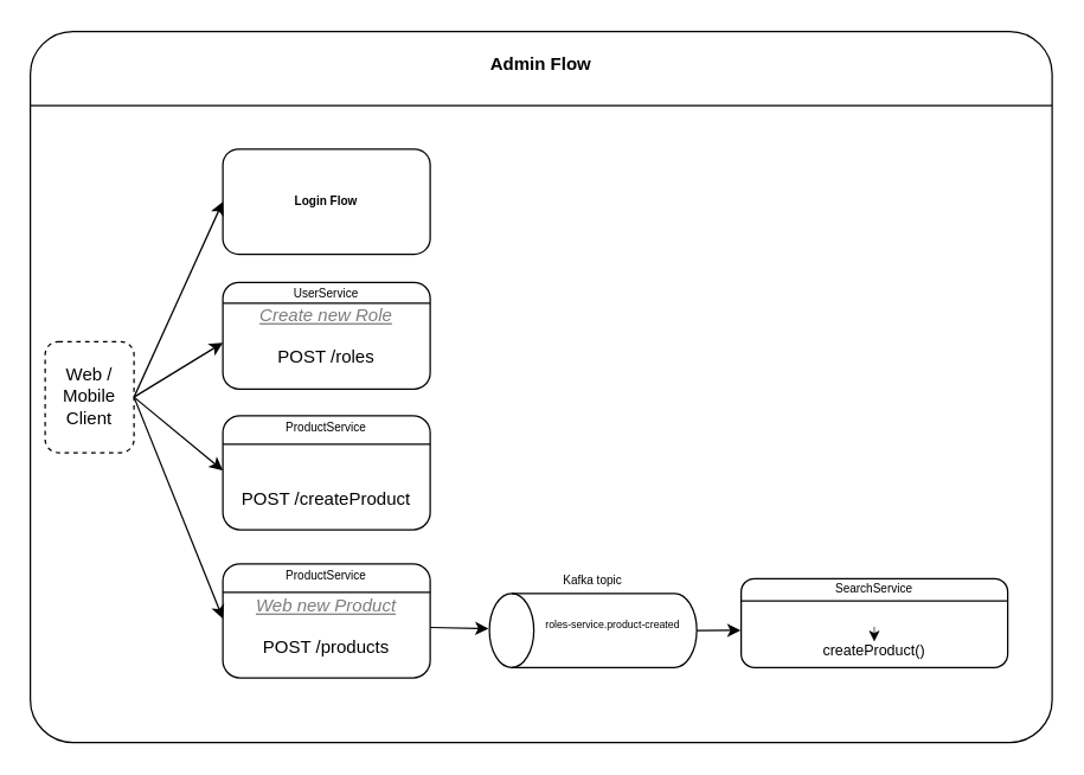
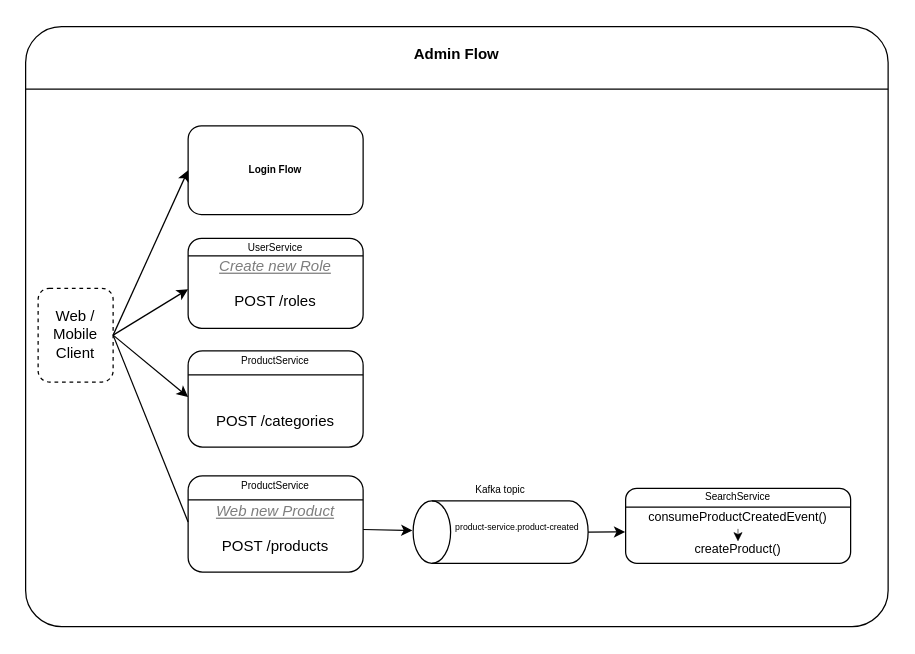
  <mxCell id="0" />
  <mxCell id="1" parent="0" />
  <mxCell id="2" value="" style="group" parent="1" vertex="1" connectable="0"><mxGeometry x="20" y="20.64" width="690" height="480" as="geometry" /></mxCell>
  <mxCell id="3" value="" style="rounded=1;whiteSpace=wrap;html=1;container=0;arcSize=6;" parent="2" vertex="1"><mxGeometry width="690" height="480.0" as="geometry" /></mxCell>
  <mxCell id="4" value="" style="endArrow=none;html=1;rounded=0;exitX=0;exitY=0.25;exitDx=0;exitDy=0;entryX=1;entryY=0.25;entryDx=0;entryDy=0;" parent="2" edge="1"><mxGeometry width="50" height="50" relative="1" as="geometry"><mxPoint y="50.003" as="sourcePoint" /><mxPoint x="690.0" y="50.003" as="targetPoint" /></mxGeometry></mxCell>
  <mxCell id="5" value="&lt;b&gt;&lt;font style=&quot;font-size: 12px;&quot;&gt;Admin Flow&lt;/font&gt;&lt;/b&gt;" style="text;html=1;align=center;verticalAlign=middle;whiteSpace=wrap;rounded=0;fontSize=8;container=0;" parent="2" vertex="1"><mxGeometry width="690.0" height="44.863" as="geometry" /></mxCell>
  <mxCell id="6" value="Web / Mobile Client" style="rounded=1;whiteSpace=wrap;html=1;dashed=1;container=0;" parent="1" vertex="1"><mxGeometry x="30" y="229.999" width="60" height="75" as="geometry" /></mxCell>
  <mxCell id="7" value="" style="group" parent="1" vertex="1" connectable="0"><mxGeometry x="150" y="380" width="140.0" height="77" as="geometry" /></mxCell>
  <mxCell id="8" value="" style="rounded=1;whiteSpace=wrap;html=1;container=0;" parent="7" vertex="1"><mxGeometry width="140" height="77" as="geometry" /></mxCell>
  <mxCell id="9" value="" style="endArrow=none;html=1;rounded=0;exitX=0;exitY=0.25;exitDx=0;exitDy=0;entryX=1;entryY=0.25;entryDx=0;entryDy=0;" parent="7" source="8" target="8" edge="1"><mxGeometry width="50" height="50" relative="1" as="geometry"><mxPoint x="10.0" y="19.78" as="sourcePoint" /><mxPoint x="60.24" y="-20" as="targetPoint" /></mxGeometry></mxCell>
  <mxCell id="10" value="ProductService" style="text;html=1;align=center;verticalAlign=middle;whiteSpace=wrap;rounded=0;fontSize=8;container=0;" parent="7" vertex="1"><mxGeometry y="1" width="140" height="13" as="geometry" /></mxCell>
  <mxCell id="11" value="POST /products" style="text;html=1;align=center;verticalAlign=middle;whiteSpace=wrap;rounded=0;container=0;" parent="7" vertex="1"><mxGeometry y="37" width="140" height="39" as="geometry" /></mxCell>
  <mxCell id="12" value="&lt;i&gt;&lt;u&gt;Web new Product&lt;/u&gt;&lt;/i&gt;" style="text;html=1;align=center;verticalAlign=middle;whiteSpace=wrap;rounded=0;fillColor=none;gradientColor=none;dashed=1;fontColor=#7D7D7D;container=0;" parent="7" vertex="1"><mxGeometry y="20" width="140" height="17" as="geometry" /></mxCell>
  <mxCell id="13" value="" style="group" parent="1" vertex="1" connectable="0"><mxGeometry x="150" y="280" width="140.0" height="77" as="geometry" /></mxCell>
  <mxCell id="14" value="" style="rounded=1;whiteSpace=wrap;html=1;container=0;" parent="13" vertex="1"><mxGeometry width="140" height="77" as="geometry" /></mxCell>
  <mxCell id="15" value="" style="group" parent="13" vertex="1" connectable="0"><mxGeometry y="1" width="140.0" height="75" as="geometry" /></mxCell>
  <mxCell id="16" value="ProductService" style="text;html=1;align=center;verticalAlign=middle;whiteSpace=wrap;rounded=0;fontSize=8;container=0;" parent="15" vertex="1"><mxGeometry width="140" height="13" as="geometry" /></mxCell>
- <mxCell id="17" value="POST /createProduct" style="text;html=1;align=center;verticalAlign=middle;whiteSpace=wrap;rounded=0;container=0;" parent="15" vertex="1"><mxGeometry y="36" width="140" height="39" as="geometry" /></mxCell>
+ <mxCell id="17" value="POST /categories" style="text;html=1;align=center;verticalAlign=middle;whiteSpace=wrap;rounded=0;container=0;" parent="15" vertex="1"><mxGeometry y="36" width="140" height="39" as="geometry" /></mxCell>
  <mxCell id="18" value="" style="endArrow=none;html=1;rounded=0;exitX=0;exitY=0.25;exitDx=0;exitDy=0;entryX=1;entryY=0.25;entryDx=0;entryDy=0;" parent="13" source="14" target="14" edge="1"><mxGeometry width="50" height="50" relative="1" as="geometry"><mxPoint x="10.0" y="19.78" as="sourcePoint" /><mxPoint x="60.24" y="-20" as="targetPoint" /></mxGeometry></mxCell>
  <mxCell id="19" value="" style="group" parent="1" vertex="1" connectable="0"><mxGeometry x="150" y="100" width="140" height="71" as="geometry" /></mxCell>
  <mxCell id="20" value="" style="rounded=1;whiteSpace=wrap;html=1;container=0;" parent="19" vertex="1"><mxGeometry width="140.0" height="71" as="geometry" /></mxCell>
  <mxCell id="21" value="&lt;b&gt;Login Flow&lt;/b&gt;" style="text;html=1;align=center;verticalAlign=middle;whiteSpace=wrap;rounded=0;fontSize=8;container=0;" parent="19" vertex="1"><mxGeometry y="27.136" width="140.0" height="16.727" as="geometry" /></mxCell>
  <mxCell id="22" value="" style="rounded=1;whiteSpace=wrap;html=1;container=0;" parent="1" vertex="1"><mxGeometry x="150" y="190" width="140" height="72" as="geometry" /></mxCell>
  <mxCell id="23" value="" style="group" parent="1" vertex="1" connectable="0"><mxGeometry x="150" y="191" width="140" height="69" as="geometry" /></mxCell>
  <mxCell id="24" value="" style="endArrow=none;html=1;rounded=0;exitX=0;exitY=0.25;exitDx=0;exitDy=0;entryX=1;entryY=0.25;entryDx=0;entryDy=0;" parent="23" edge="1"><mxGeometry width="50" height="50" relative="1" as="geometry"><mxPoint y="13.0" as="sourcePoint" /><mxPoint x="140" y="13.0" as="targetPoint" /></mxGeometry></mxCell>
  <mxCell id="25" value="UserService" style="text;html=1;align=center;verticalAlign=middle;whiteSpace=wrap;rounded=0;fontSize=8;container=0;" parent="23" vertex="1"><mxGeometry width="140" height="13" as="geometry" /></mxCell>
  <mxCell id="26" value="POST /roles" style="text;html=1;align=center;verticalAlign=middle;whiteSpace=wrap;rounded=0;container=0;" parent="23" vertex="1"><mxGeometry y="30" width="140" height="39" as="geometry" /></mxCell>
  <mxCell id="27" value="&lt;i&gt;&lt;u&gt;Create new Role&lt;/u&gt;&lt;/i&gt;" style="text;html=1;align=center;verticalAlign=middle;whiteSpace=wrap;rounded=0;fillColor=none;gradientColor=none;dashed=1;fontColor=#7D7D7D;container=0;" parent="23" vertex="1"><mxGeometry y="13" width="140" height="17" as="geometry" /></mxCell>
  <mxCell id="28" value="" style="group" parent="1" vertex="1" connectable="0"><mxGeometry x="330" y="380" width="140" height="70" as="geometry" /></mxCell>
  <mxCell id="29" value="" style="shape=cylinder3;whiteSpace=wrap;html=1;boundedLbl=1;backgroundOutline=1;size=15;direction=north;" parent="28" vertex="1"><mxGeometry y="20" width="140" height="50" as="geometry" /></mxCell>
  <mxCell id="30" value="&lt;font style=&quot;font-size: 8px;&quot;&gt;Kafka topic&lt;/font&gt;" style="text;html=1;align=center;verticalAlign=middle;whiteSpace=wrap;rounded=0;" parent="28" vertex="1"><mxGeometry width="140" height="20" as="geometry" /></mxCell>
- <mxCell id="31" value="&lt;font style=&quot;font-size: 7px;&quot;&gt;roles-service.product-created&lt;/font&gt;" style="text;html=1;align=center;verticalAlign=middle;whiteSpace=wrap;rounded=0;" parent="28" vertex="1"><mxGeometry x="31" y="35" width="105" height="10" as="geometry" /></mxCell>
+ <mxCell id="31" value="&lt;font style=&quot;font-size: 7px;&quot;&gt;product-service.product-created&lt;/font&gt;" style="text;html=1;align=center;verticalAlign=middle;whiteSpace=wrap;rounded=0;" parent="28" vertex="1"><mxGeometry x="31" y="35" width="105" height="10" as="geometry" /></mxCell>
  <mxCell id="32" value="" style="group" parent="1" vertex="1" connectable="0"><mxGeometry x="500" y="390" width="180" height="60" as="geometry" /></mxCell>
  <mxCell id="33" value="" style="rounded=1;whiteSpace=wrap;html=1;container=0;" parent="32" vertex="1"><mxGeometry width="180" height="60" as="geometry" /></mxCell>
  <mxCell id="34" value="" style="endArrow=none;html=1;rounded=0;exitX=0;exitY=0.25;exitDx=0;exitDy=0;entryX=1;entryY=0.25;entryDx=0;entryDy=0;" parent="32" source="33" target="33" edge="1"><mxGeometry width="50" height="50" relative="1" as="geometry"><mxPoint x="15.0" y="19.78" as="sourcePoint" /><mxPoint x="90.36" y="-20" as="targetPoint" /></mxGeometry></mxCell>
  <mxCell id="35" value="SearchService" style="text;html=1;align=center;verticalAlign=middle;whiteSpace=wrap;rounded=0;fontSize=8;container=0;" parent="32" vertex="1"><mxGeometry width="180" height="13" as="geometry" /></mxCell>
+ <mxCell id="36" value="consumeProductCreatedEvent()" style="text;html=1;align=center;verticalAlign=middle;whiteSpace=wrap;rounded=0;container=0;fontSize=10;" parent="32" vertex="1"><mxGeometry y="15" width="180" height="15" as="geometry" /></mxCell>
  <mxCell id="37" style="edgeStyle=orthogonalEdgeStyle;orthogonalLoop=1;jettySize=auto;html=1;exitX=0.5;exitY=1;exitDx=0;exitDy=0;rounded=1;curved=0;strokeWidth=0.5;shadow=0;flowAnimation=0;" parent="32" edge="1"><mxGeometry relative="1" as="geometry"><mxPoint x="89.89" y="32.5" as="sourcePoint" /><mxPoint x="89.89" y="42.5" as="targetPoint" /></mxGeometry></mxCell>
  <mxCell id="38" value="createProduct()" style="text;html=1;align=center;verticalAlign=middle;whiteSpace=wrap;rounded=0;container=0;fontSize=10;" parent="32" vertex="1"><mxGeometry y="40" width="180" height="15" as="geometry" /></mxCell>
  <mxCell id="39" value="" style="endArrow=classic;html=1;rounded=0;exitX=1;exitY=0.5;exitDx=0;exitDy=0;entryX=0;entryY=0.5;entryDx=0;entryDy=0;" parent="1" source="6" target="20" edge="1"><mxGeometry width="50" height="50" relative="1" as="geometry"><mxPoint x="90" y="200" as="sourcePoint" /><mxPoint x="140" y="150" as="targetPoint" /></mxGeometry></mxCell>
  <mxCell id="40" value="" style="endArrow=classic;html=1;rounded=0;exitX=1;exitY=0.5;exitDx=0;exitDy=0;entryX=0;entryY=0;entryDx=0;entryDy=0;" parent="1" source="6" target="17" edge="1"><mxGeometry width="50" height="50" relative="1" as="geometry"><mxPoint x="90" y="380" as="sourcePoint" /><mxPoint x="140" y="330" as="targetPoint" /></mxGeometry></mxCell>
  <mxCell id="41" value="" style="endArrow=classic;html=1;rounded=0;exitX=1;exitY=0.5;exitDx=0;exitDy=0;entryX=0;entryY=0.25;entryDx=0;entryDy=0;" parent="1" source="6" target="26" edge="1"><mxGeometry width="50" height="50" relative="1" as="geometry"><mxPoint x="80" y="360" as="sourcePoint" /><mxPoint x="130" y="310" as="targetPoint" /></mxGeometry></mxCell>
- <mxCell id="42" value="" style="endArrow=classic;html=1;rounded=0;exitX=1;exitY=0.5;exitDx=0;exitDy=0;entryX=0;entryY=0;entryDx=0;entryDy=0;" parent="1" source="6" target="11" edge="1"><mxGeometry width="50" height="50" relative="1" as="geometry"><mxPoint x="80" y="370" as="sourcePoint" /><mxPoint x="130" y="320" as="targetPoint" /></mxGeometry></mxCell>
+ <mxCell id="42" value="" style="endArrow=none;html=1;rounded=0;exitX=1;exitY=0.5;exitDx=0;exitDy=0;entryX=0;entryY=0;entryDx=0;entryDy=0;" parent="1" source="6" target="11" edge="1"><mxGeometry width="50" height="50" relative="1" as="geometry"><mxPoint x="80" y="370" as="sourcePoint" /><mxPoint x="130" y="320" as="targetPoint" /></mxGeometry></mxCell>
  <mxCell id="43" value="" style="endArrow=classic;html=1;rounded=0;exitX=1;exitY=0;exitDx=0;exitDy=0;entryX=0.524;entryY=-0.004;entryDx=0;entryDy=0;entryPerimeter=0;" parent="1" target="29" edge="1"><mxGeometry width="50" height="50" relative="1" as="geometry"><mxPoint x="290" y="423" as="sourcePoint" /><mxPoint x="331.12" y="422.6" as="targetPoint" /></mxGeometry></mxCell>
  <mxCell id="44" value="" style="endArrow=classic;html=1;rounded=0;exitX=0.5;exitY=1;exitDx=0;exitDy=0;exitPerimeter=0;entryX=-0.002;entryY=0.583;entryDx=0;entryDy=0;entryPerimeter=0;" parent="1" source="29" target="33" edge="1"><mxGeometry width="50" height="50" relative="1" as="geometry"><mxPoint x="460" y="510" as="sourcePoint" /><mxPoint x="490" y="380" as="targetPoint" /></mxGeometry></mxCell>
